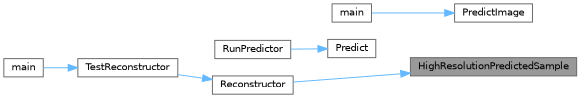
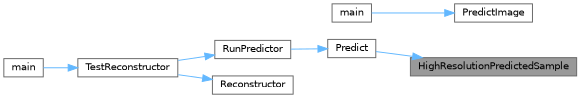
  digraph {
    rankdir=RL
    node [color=grey40 fillcolor=white fontname=Helvetica fontsize=10 shape=box style=filled]
    edge [color=steelblue1 dir=back fontname=Helvetica fontsize=10 labelfontname=Helvetica labelfontsize=10 style=solid]
    n1 [color=gray40 fillcolor=grey60 fontcolor=black height=0.2 label=HighResolutionPredictedSample width=0.4]
    n2 [height=0.2 label=Predict width=0.4]
    n3 [height=0.2 label=RunPredictor width=0.4]
    n4 [height=0.2 label=TestReconstructor width=0.4]
    n5 [height=0.2 label=PredictImage width=0.4]
    n6 [height=0.2 label=main width=0.4]
    n7 [height=0.2 label=main width=0.4]
    n8 [height=0.2 label=Reconstructor width=0.4]
-   n1 -> n8
+   n1 -> n2
    n2 -> n3
+   n3 -> n4
    n4 -> n7
    n5 -> n6
    n8 -> n4
  }
